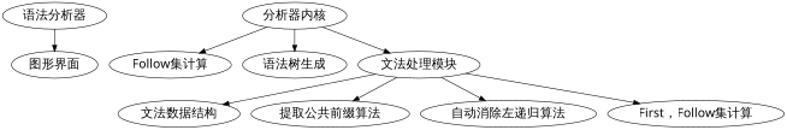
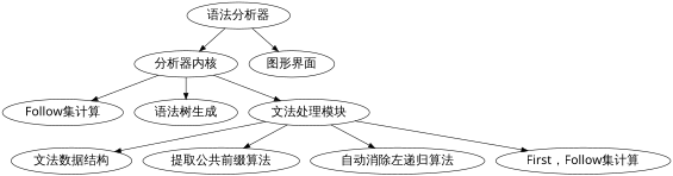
  digraph {
    node [fontname="Microsoft YaHei" fontsize=20]
    edge [fontname=Consolas fontsize=20]
    n1 [label="语法分析器"]
    n2 [label="分析器内核"]
    n3 [label="图形界面"]
    n4 [label="Follow集计算"]
    n5 [label="语法树生成"]
    n6 [label="文法处理模块"]
    n7 [label="文法数据结构"]
    n8 [label="提取公共前缀算法"]
    n9 [label="自动消除左递归算法"]
    n10 [label="First，Follow集计算"]
+   n1 -> n2
    n1 -> n3
    n2 -> n4
    n2 -> n5
    n2 -> n6
    n6 -> n7
    n6 -> n8
    n6 -> n9
    n6 -> n10
  }
